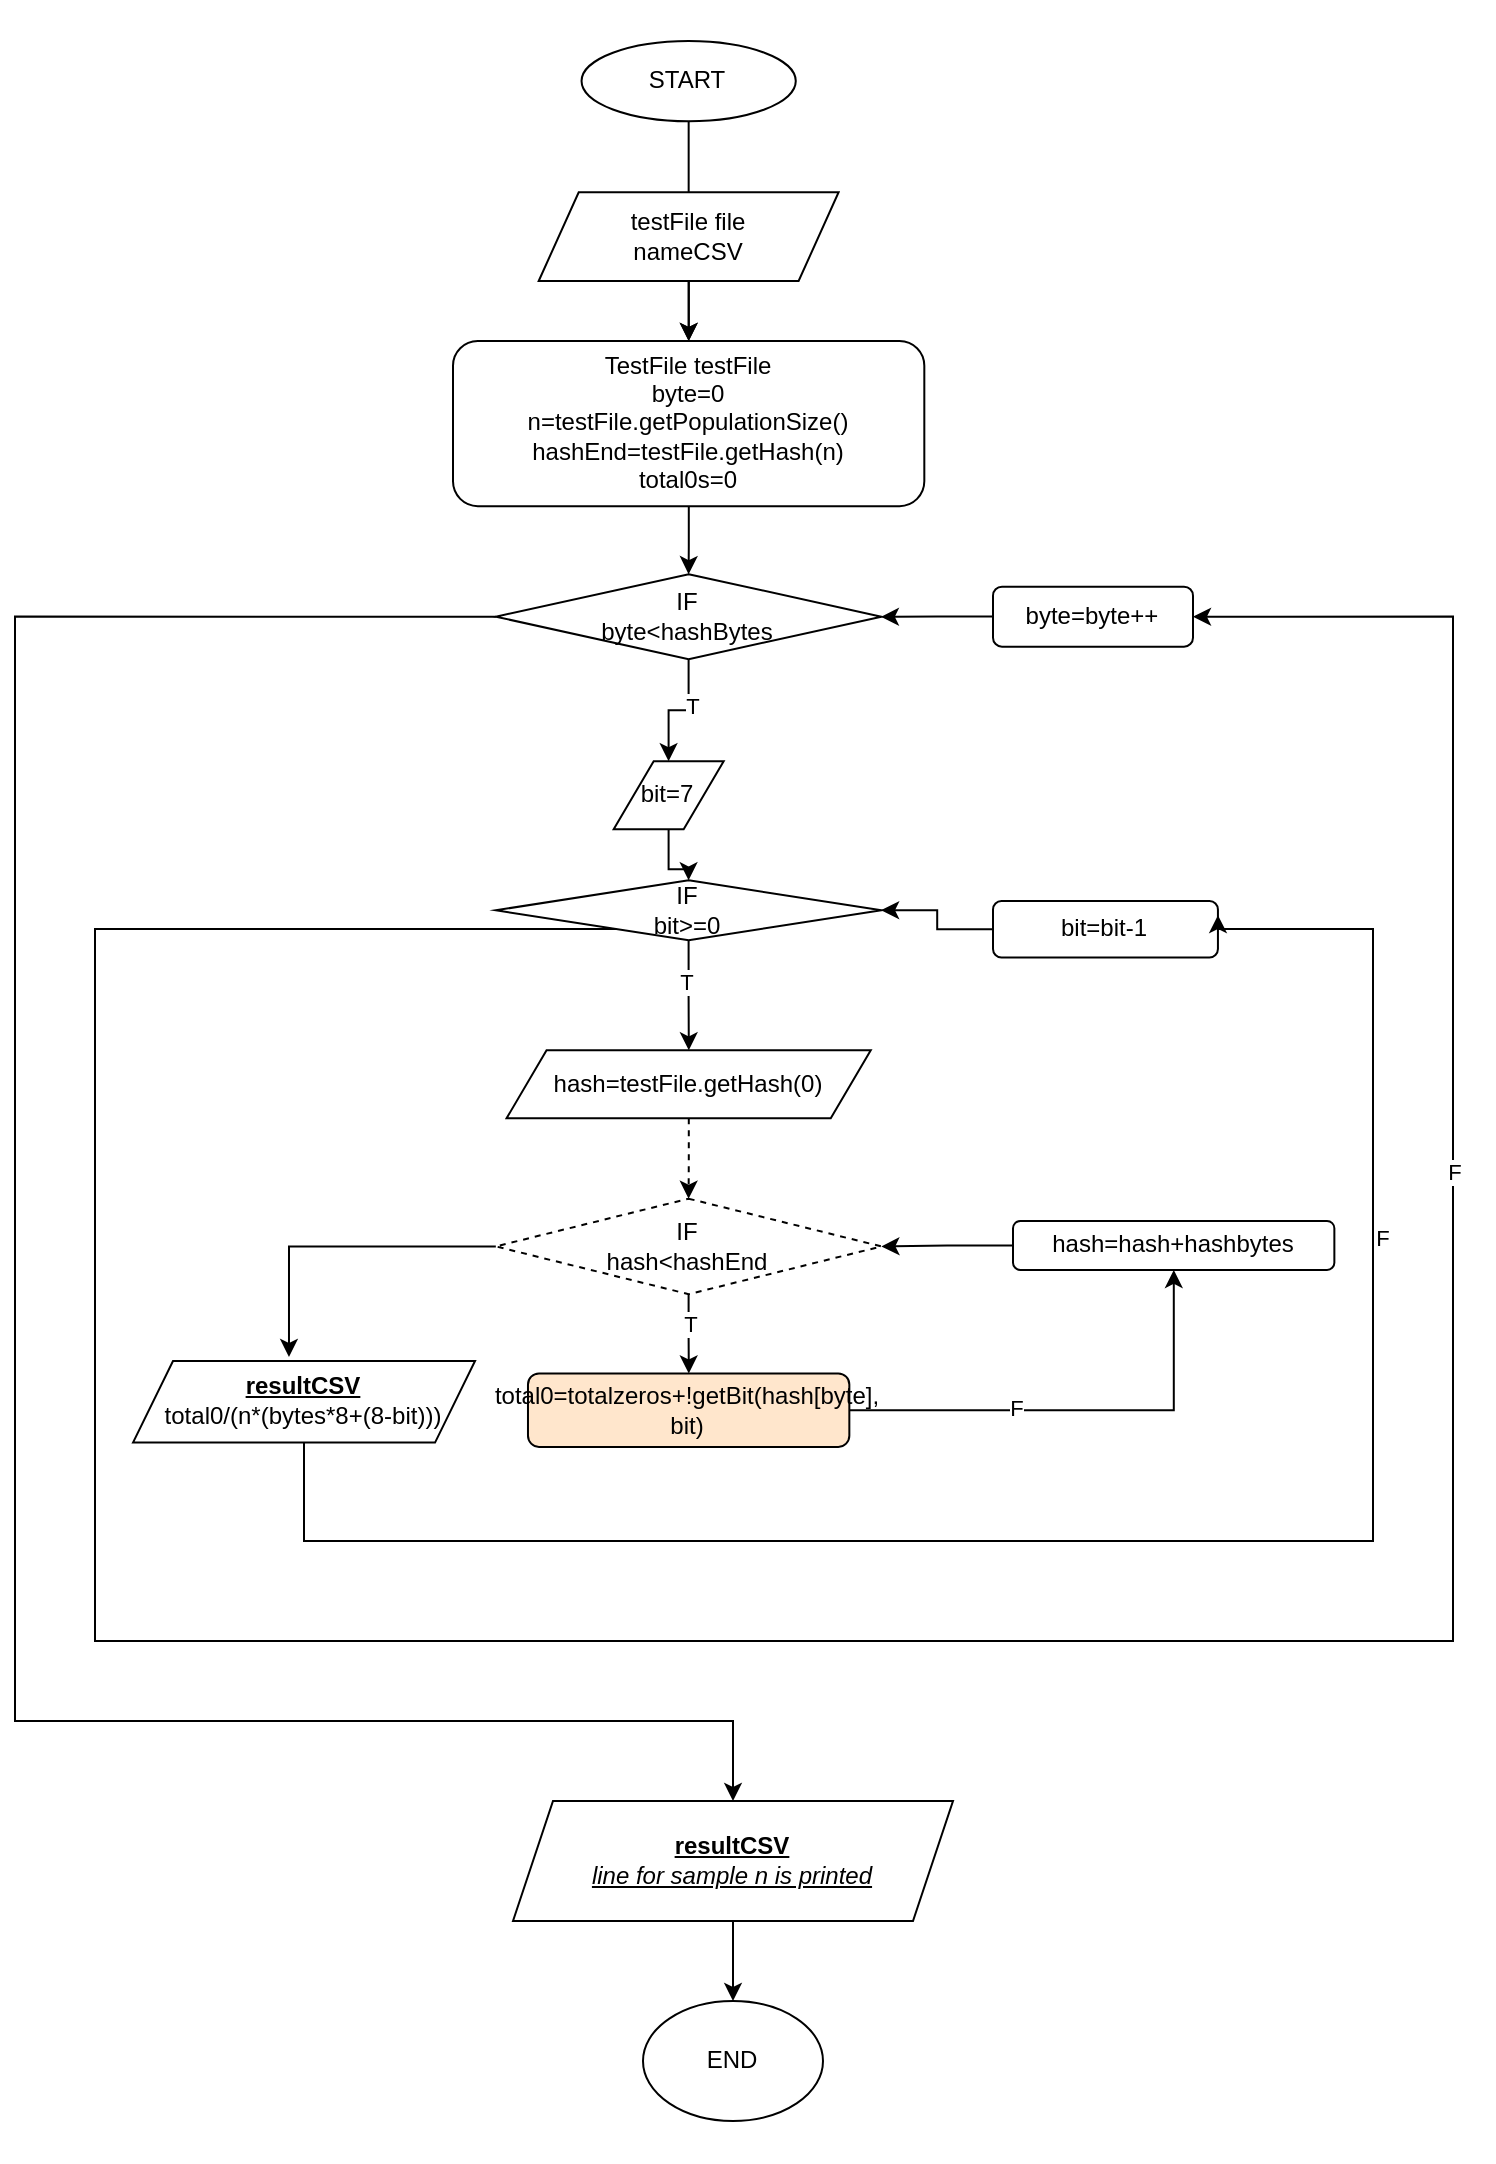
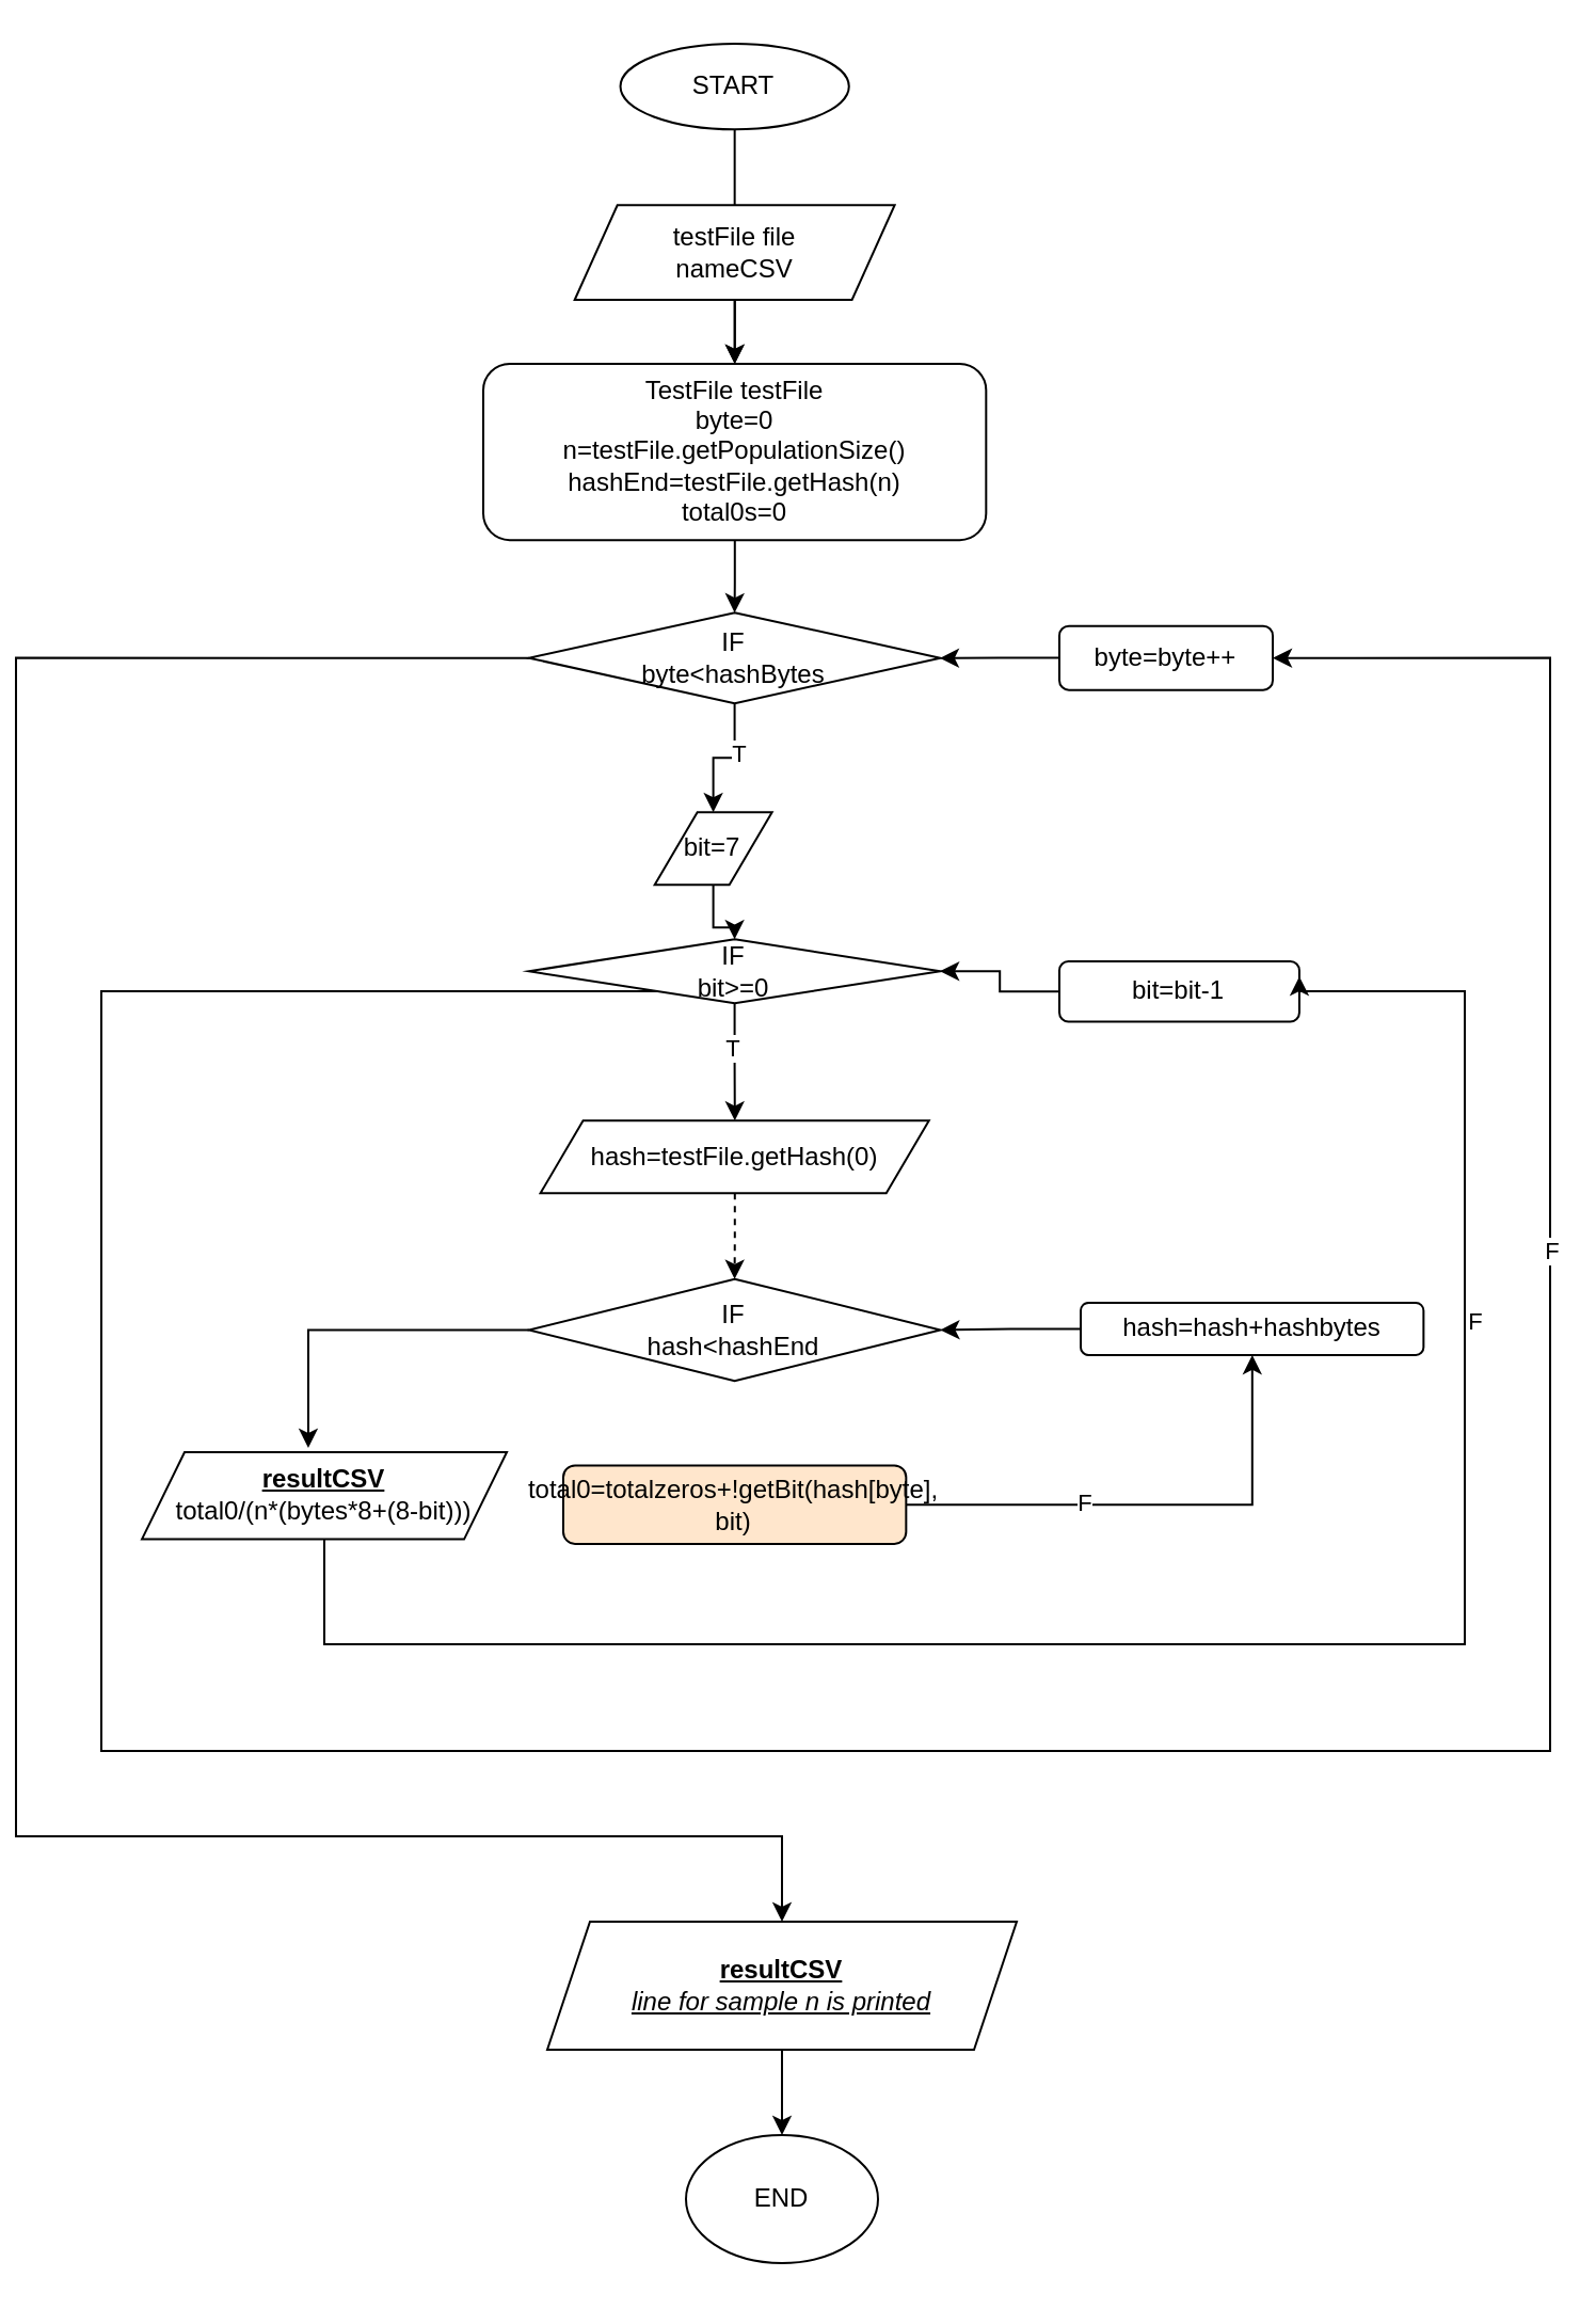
  <mxCell id="0" />
  <mxCell id="1" parent="0" />
  <mxCell id="2" value="" style="group" parent="1" vertex="1" connectable="0"><mxGeometry x="199" y="40" width="301" height="891.013" as="geometry" /></mxCell>
  <mxCell id="3" value="" style="group" parent="2" vertex="1" connectable="0"><mxGeometry x="21.423" y="493.159" width="273.149" height="323.104" as="geometry" /></mxCell>
- <mxCell id="4" value="&lt;div&gt;IF&lt;/div&gt;&lt;div&gt;hash&amp;lt;hashEnd&lt;br&gt;&lt;/div&gt;" style="rhombus;whiteSpace=wrap;html=1;dashed=1;" parent="3" vertex="1"><mxGeometry y="65.67" width="192.811" height="47.76" as="geometry" /></mxCell>
+ <mxCell id="4" value="&lt;div&gt;IF&lt;/div&gt;&lt;div&gt;hash&amp;lt;hashEnd&lt;br&gt;&lt;/div&gt;" style="rhombus;whiteSpace=wrap;html=1;" parent="3" vertex="1"><mxGeometry y="65.67" width="192.811" height="47.76" as="geometry" /></mxCell>
  <mxCell id="5" value="hash=testFile.getHash(0)" style="shape=parallelogram;perimeter=parallelogramPerimeter;whiteSpace=wrap;html=1;fixedSize=1;" parent="3" vertex="1"><mxGeometry x="5.356" y="-8.503" width="182.1" height="34.011" as="geometry" /></mxCell>
  <mxCell id="6" value="" style="edgeStyle=orthogonalEdgeStyle;rounded=0;orthogonalLoop=1;jettySize=auto;html=1;dashed=1;" parent="3" source="5" target="4" edge="1"><mxGeometry relative="1" as="geometry" /></mxCell>
  <mxCell id="7" value="" style="group" parent="3" vertex="1" connectable="0"><mxGeometry x="16.068" y="153.049" width="257.082" height="170.055" as="geometry" /></mxCell>
  <mxCell id="8" value="total0=totalzeros+!getBit(hash[byte], bit)" style="rounded=1;whiteSpace=wrap;html=1;fillColor=#ffe6cc;" parent="7" vertex="1"><mxGeometry width="160.676" height="36.732" as="geometry" /></mxCell>
- <mxCell id="9" value="" style="edgeStyle=orthogonalEdgeStyle;rounded=0;orthogonalLoop=1;jettySize=auto;html=1;" parent="3" source="4" target="8" edge="1"><mxGeometry relative="1" as="geometry" /></mxCell>
- <mxCell id="10" value="T" style="edgeLabel;html=1;align=center;verticalAlign=middle;resizable=0;points=[];" parent="9" vertex="1" connectable="0"><mxGeometry x="-0.245" y="1" relative="1" as="geometry"><mxPoint as="offset" /></mxGeometry></mxCell>
  <mxCell id="11" value="" style="group" parent="2" vertex="1" connectable="0"><mxGeometry width="235.66" height="447.389" as="geometry" /></mxCell>
  <mxCell id="12" value="" style="edgeStyle=orthogonalEdgeStyle;rounded=0;orthogonalLoop=1;jettySize=auto;html=1;" parent="11" source="15" target="17" edge="1"><mxGeometry relative="1" as="geometry" /></mxCell>
  <mxCell id="13" value="T" style="edgeLabel;html=1;align=center;verticalAlign=middle;resizable=0;points=[];" parent="12" vertex="1" connectable="0"><mxGeometry x="-0.233" y="2" relative="1" as="geometry"><mxPoint as="offset" /></mxGeometry></mxCell>
  <mxCell id="14" style="edgeStyle=orthogonalEdgeStyle;rounded=0;orthogonalLoop=1;jettySize=auto;html=1;exitX=0;exitY=0.5;exitDx=0;exitDy=0;" parent="11" source="15" edge="1"><mxGeometry relative="1" as="geometry"><mxPoint x="140" y="860" as="targetPoint" /><Array as="points"><mxPoint x="-219" y="268" /><mxPoint x="-219" y="820" /><mxPoint x="140" y="820" /></Array></mxGeometry></mxCell>
  <mxCell id="15" value="&lt;div&gt;IF&lt;/div&gt;&lt;div&gt;byte&amp;lt;hashBytes&lt;br&gt;&lt;/div&gt;" style="rhombus;whiteSpace=wrap;html=1;" parent="11" vertex="1"><mxGeometry x="21.423" y="246.579" width="192.811" height="42.514" as="geometry" /></mxCell>
  <mxCell id="16" value="" style="edgeStyle=orthogonalEdgeStyle;rounded=0;orthogonalLoop=1;jettySize=auto;html=1;" parent="11" source="17" target="18" edge="1"><mxGeometry relative="1" as="geometry" /></mxCell>
  <mxCell id="17" value="bit=7" style="shape=parallelogram;perimeter=parallelogramPerimeter;whiteSpace=wrap;html=1;fixedSize=1;" parent="11" vertex="1"><mxGeometry x="80.338" y="340.109" width="55" height="34.011" as="geometry" /></mxCell>
  <mxCell id="18" value="&lt;div&gt;IF&lt;/div&gt;&lt;div&gt;bit&amp;gt;=0&lt;br&gt;&lt;/div&gt;" style="rhombus;whiteSpace=wrap;html=1;" parent="11" vertex="1"><mxGeometry x="21.423" y="399.629" width="192.811" height="30" as="geometry" /></mxCell>
  <mxCell id="19" value="" style="group" parent="11" vertex="1" connectable="0"><mxGeometry width="235.66" height="212.57" as="geometry" /></mxCell>
  <mxCell id="20" value="&lt;div&gt;&lt;div&gt;TestFile testFile&lt;/div&gt;&lt;div&gt;byte=0&lt;br&gt;&lt;/div&gt;&lt;/div&gt;&lt;div&gt;n=testFile.getPopulationSize()&lt;/div&gt;&lt;div&gt;hashEnd=testFile.getHash(n)&lt;/div&gt;&lt;div&gt;total0s=0&lt;br&gt;&lt;/div&gt;" style="rounded=1;whiteSpace=wrap;html=1;" parent="19" vertex="1"><mxGeometry y="130" width="235.66" height="82.57" as="geometry" /></mxCell>
  <mxCell id="21" value="" style="group" vertex="1" connectable="0" parent="19"><mxGeometry x="42.85" y="-20" width="149.96" height="120" as="geometry" /></mxCell>
  <mxCell id="22" value="" style="edgeStyle=orthogonalEdgeStyle;rounded=0;orthogonalLoop=1;jettySize=auto;html=1;" parent="21" source="23" target="20" edge="1"><mxGeometry relative="1" as="geometry" /></mxCell>
  <mxCell id="23" value="&lt;div&gt;START&lt;/div&gt;" style="ellipse;whiteSpace=wrap;html=1;" parent="21" vertex="1"><mxGeometry x="21.423" width="107.114" height="40.123" as="geometry" /></mxCell>
  <mxCell id="24" value="" style="edgeStyle=orthogonalEdgeStyle;rounded=0;orthogonalLoop=1;jettySize=auto;html=1;" parent="21" source="25" target="20" edge="1"><mxGeometry relative="1" as="geometry" /></mxCell>
  <mxCell id="25" value="&lt;div&gt;testFile file&lt;/div&gt;&lt;div&gt;nameCSV&lt;br&gt;&lt;/div&gt;" style="shape=parallelogram;perimeter=parallelogramPerimeter;whiteSpace=wrap;html=1;fixedSize=1;" parent="21" vertex="1"><mxGeometry y="75.621" width="149.96" height="44.379" as="geometry" /></mxCell>
  <mxCell id="26" value="" style="edgeStyle=orthogonalEdgeStyle;rounded=0;orthogonalLoop=1;jettySize=auto;html=1;" parent="11" source="20" target="15" edge="1"><mxGeometry relative="1" as="geometry" /></mxCell>
  <mxCell id="27" value="" style="edgeStyle=orthogonalEdgeStyle;rounded=0;orthogonalLoop=1;jettySize=auto;html=1;" parent="2" source="18" target="5" edge="1"><mxGeometry relative="1" as="geometry" /></mxCell>
  <mxCell id="28" value="T" style="edgeLabel;html=1;align=center;verticalAlign=middle;resizable=0;points=[];" parent="27" vertex="1" connectable="0"><mxGeometry x="-0.232" y="-1" relative="1" as="geometry"><mxPoint as="offset" /></mxGeometry></mxCell>
  <mxCell id="29" value="" style="edgeStyle=orthogonalEdgeStyle;rounded=0;orthogonalLoop=1;jettySize=auto;html=1;" parent="1" source="30" target="15" edge="1"><mxGeometry relative="1" as="geometry" /></mxCell>
  <mxCell id="30" value="byte=byte++" style="rounded=1;whiteSpace=wrap;html=1;" parent="1" vertex="1"><mxGeometry x="469" y="292.84" width="100" height="30" as="geometry" /></mxCell>
  <mxCell id="31" value="" style="edgeStyle=orthogonalEdgeStyle;rounded=0;orthogonalLoop=1;jettySize=auto;html=1;" parent="1" source="32" target="4" edge="1"><mxGeometry relative="1" as="geometry" /></mxCell>
  <mxCell id="32" value="hash=hash+hashbytes" style="rounded=1;whiteSpace=wrap;html=1;" parent="1" vertex="1"><mxGeometry x="479.001" y="610" width="160.676" height="24.488" as="geometry" /></mxCell>
  <mxCell id="33" style="edgeStyle=orthogonalEdgeStyle;rounded=0;orthogonalLoop=1;jettySize=auto;html=1;" parent="1" source="8" target="32" edge="1"><mxGeometry relative="1" as="geometry" /></mxCell>
  <mxCell id="34" value="F" style="edgeLabel;html=1;align=center;verticalAlign=middle;resizable=0;points=[];" parent="33" vertex="1" connectable="0"><mxGeometry x="-0.287" y="1" relative="1" as="geometry"><mxPoint as="offset" /></mxGeometry></mxCell>
  <mxCell id="35" value="" style="edgeStyle=orthogonalEdgeStyle;rounded=0;orthogonalLoop=1;jettySize=auto;html=1;" parent="1" source="36" target="18" edge="1"><mxGeometry relative="1" as="geometry" /></mxCell>
  <mxCell id="36" value="bit=bit-1" style="rounded=1;whiteSpace=wrap;html=1;" parent="1" vertex="1"><mxGeometry x="469.003" y="450.001" width="112.473" height="28.229" as="geometry" /></mxCell>
  <mxCell id="37" style="edgeStyle=orthogonalEdgeStyle;rounded=0;orthogonalLoop=1;jettySize=auto;html=1;entryX=1;entryY=0.25;entryDx=0;entryDy=0;" parent="1" source="39" target="36" edge="1"><mxGeometry relative="1" as="geometry"><mxPoint x="669" y="460" as="targetPoint" /><Array as="points"><mxPoint x="125" y="770" /><mxPoint x="659" y="770" /><mxPoint x="659" y="464" /><mxPoint x="582" y="464" /></Array></mxGeometry></mxCell>
  <mxCell id="38" value="F" style="edgeLabel;html=1;align=center;verticalAlign=middle;resizable=0;points=[];" parent="37" vertex="1" connectable="0"><mxGeometry x="0.51" y="-4" relative="1" as="geometry"><mxPoint as="offset" /></mxGeometry></mxCell>
  <mxCell id="39" value="&lt;div&gt;&lt;u&gt;&lt;b&gt;resultCSV&lt;/b&gt;&lt;/u&gt;&lt;/div&gt;&lt;div&gt;total0/(n*(bytes*8+(8-bit)))&lt;br&gt;&lt;/div&gt;" style="shape=parallelogram;perimeter=parallelogramPerimeter;whiteSpace=wrap;html=1;fixedSize=1;" parent="1" vertex="1"><mxGeometry x="39" y="680" width="171.02" height="40.79" as="geometry" /></mxCell>
  <mxCell id="40" style="edgeStyle=orthogonalEdgeStyle;rounded=0;orthogonalLoop=1;jettySize=auto;html=1;exitX=0;exitY=0.5;exitDx=0;exitDy=0;entryX=0.456;entryY=-0.049;entryDx=0;entryDy=0;entryPerimeter=0;" parent="1" source="4" target="39" edge="1"><mxGeometry relative="1" as="geometry"><mxPoint x="119" y="660" as="targetPoint" /></mxGeometry></mxCell>
  <mxCell id="41" style="edgeStyle=orthogonalEdgeStyle;rounded=0;orthogonalLoop=1;jettySize=auto;html=1;entryX=1;entryY=0.5;entryDx=0;entryDy=0;" parent="1" source="18" target="30" edge="1"><mxGeometry relative="1" as="geometry"><mxPoint x="699" y="280" as="targetPoint" /><Array as="points"><mxPoint x="20" y="464" /><mxPoint x="20" y="820" /><mxPoint x="699" y="820" /><mxPoint x="699" y="308" /></Array></mxGeometry></mxCell>
  <mxCell id="42" value="F" style="edgeLabel;html=1;align=center;verticalAlign=middle;resizable=0;points=[];" parent="41" vertex="1" connectable="0"><mxGeometry x="0.579" relative="1" as="geometry"><mxPoint as="offset" /></mxGeometry></mxCell>
  <mxCell id="43" value="" style="edgeStyle=orthogonalEdgeStyle;rounded=0;orthogonalLoop=1;jettySize=auto;html=1;" parent="1" source="44" target="45" edge="1"><mxGeometry relative="1" as="geometry" /></mxCell>
  <mxCell id="44" value="&lt;div&gt;resultCSV&lt;/div&gt;&lt;div&gt;&lt;i style=&quot;font-weight: normal;&quot;&gt;line for sample n is printed&lt;/i&gt;&lt;br&gt;&lt;/div&gt;" style="shape=parallelogram;perimeter=parallelogramPerimeter;whiteSpace=wrap;html=1;fixedSize=1;fontStyle=5" parent="1" vertex="1"><mxGeometry x="229" y="900" width="220" height="60" as="geometry" /></mxCell>
  <mxCell id="45" value="END" style="ellipse;whiteSpace=wrap;html=1;" parent="1" vertex="1"><mxGeometry x="294" y="1000" width="90" height="60" as="geometry" /></mxCell>
